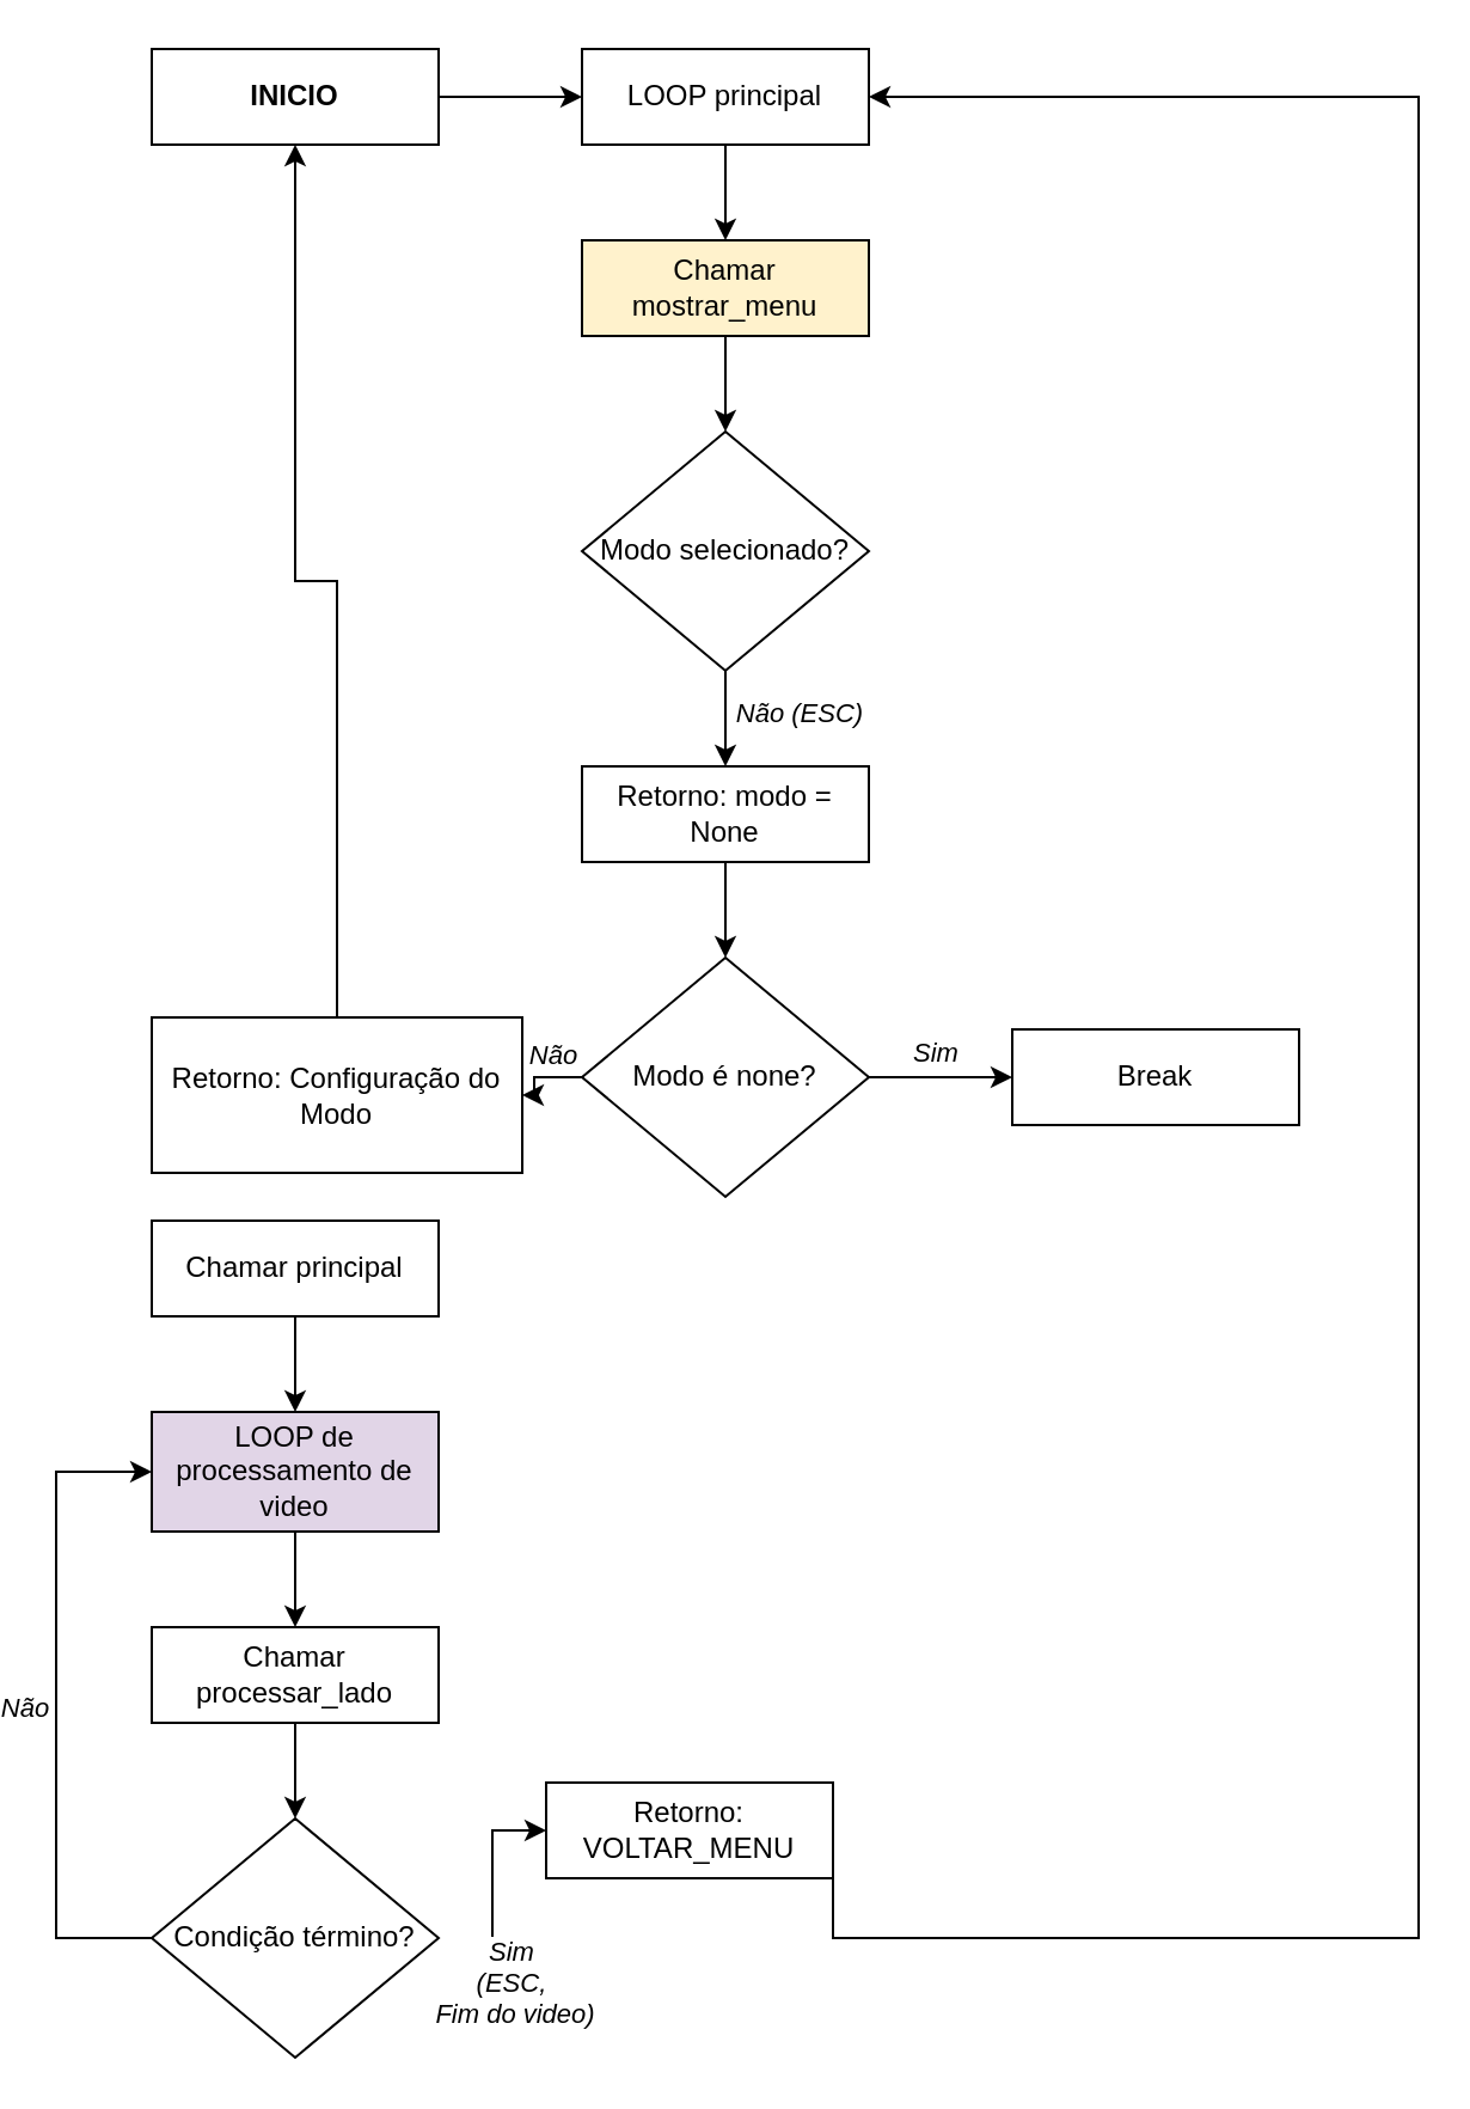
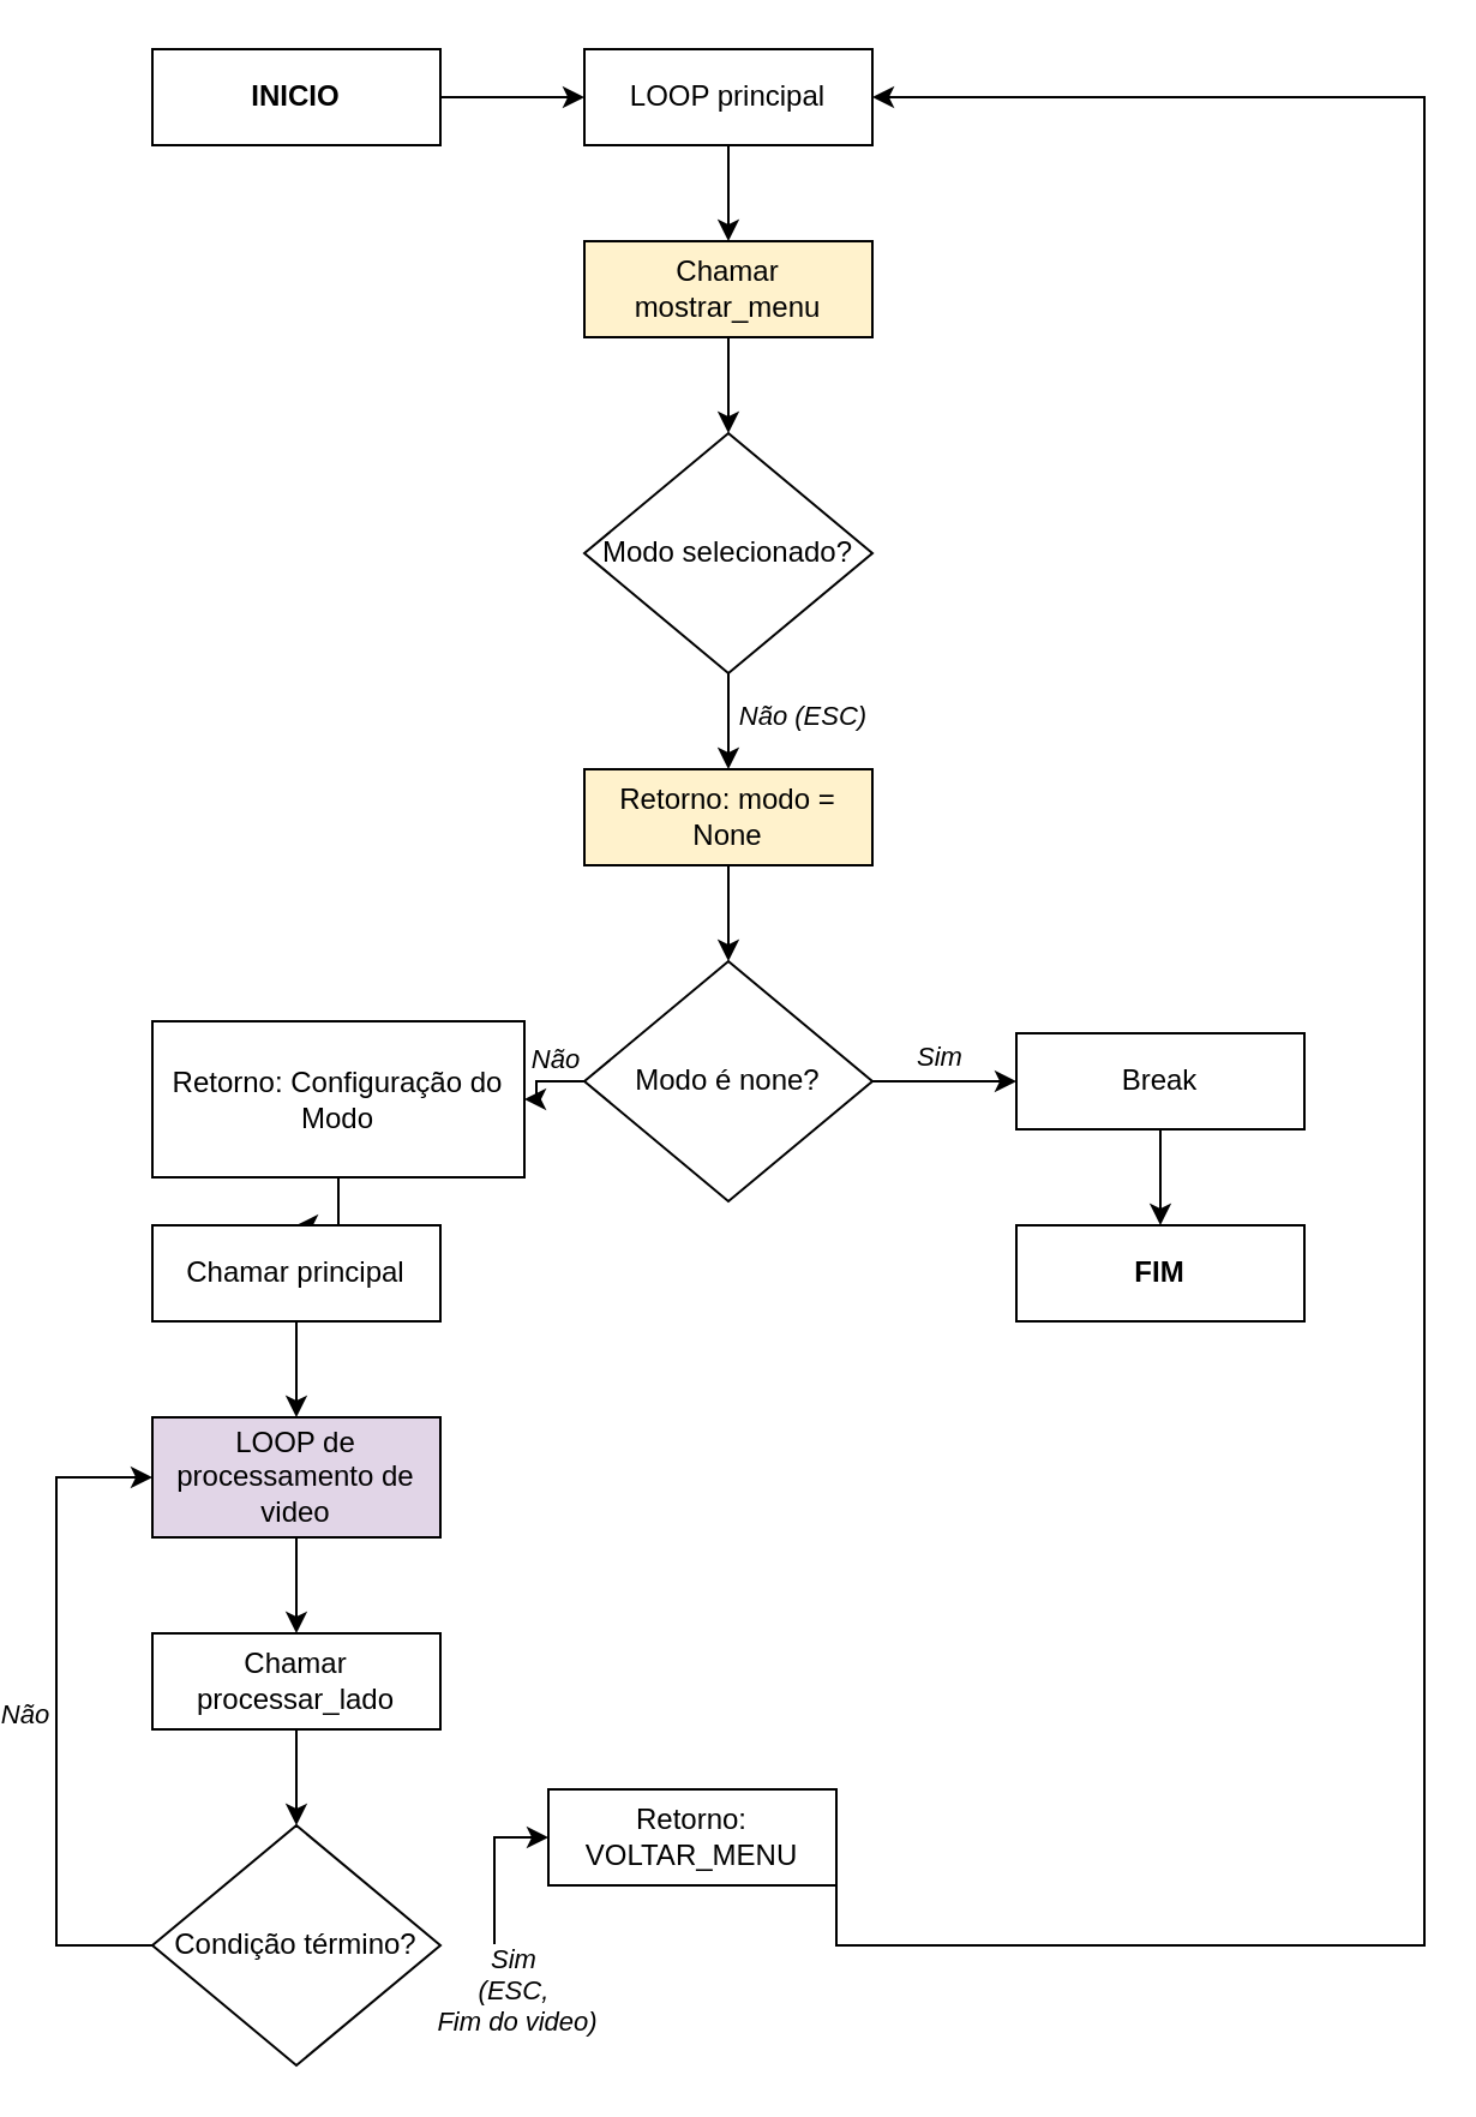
  <mxCell id="0" />
  <mxCell id="1" parent="0" />
  <mxCell id="2" value="" style="edgeStyle=orthogonalEdgeStyle;rounded=0;orthogonalLoop=1;jettySize=auto;html=1;" edge="1" parent="1" source="3" target="5"><mxGeometry relative="1" as="geometry" /></mxCell>
  <mxCell id="3" value="&lt;b&gt;INICIO&lt;/b&gt;" style="rounded=0;whiteSpace=wrap;html=1;labelBackgroundColor=none;" vertex="1" parent="1"><mxGeometry x="60" y="20" width="120" height="40" as="geometry" /></mxCell>
  <mxCell id="4" value="" style="edgeStyle=orthogonalEdgeStyle;rounded=0;orthogonalLoop=1;jettySize=auto;html=1;" edge="1" parent="1" source="5" target="7"><mxGeometry relative="1" as="geometry" /></mxCell>
  <mxCell id="5" value="LOOP principal" style="rounded=0;whiteSpace=wrap;html=1;labelBackgroundColor=none;" vertex="1" parent="1"><mxGeometry x="240" y="20" width="120" height="40" as="geometry" /></mxCell>
  <mxCell id="6" value="" style="edgeStyle=orthogonalEdgeStyle;rounded=0;orthogonalLoop=1;jettySize=auto;html=1;" edge="1" parent="1" source="7" target="10"><mxGeometry relative="1" as="geometry" /></mxCell>
  <mxCell id="7" value="Chamar mostrar_menu" style="rounded=0;whiteSpace=wrap;html=1;labelBackgroundColor=none;fillColor=#fff2cc;" vertex="1" parent="1"><mxGeometry x="240" y="100" width="120" height="40" as="geometry" /></mxCell>
  <mxCell id="8" value="" style="edgeStyle=orthogonalEdgeStyle;rounded=0;orthogonalLoop=1;jettySize=auto;html=1;" edge="1" parent="1" source="10" target="12"><mxGeometry relative="1" as="geometry" /></mxCell>
  <mxCell id="9" value="Não (ESC)" style="edgeLabel;html=1;align=center;verticalAlign=middle;resizable=0;points=[];fontStyle=2" vertex="1" connectable="0" parent="8"><mxGeometry x="-0.15" y="2" relative="1" as="geometry"><mxPoint x="28" as="offset" /></mxGeometry></mxCell>
  <mxCell id="10" value="Modo selecionado?" style="rhombus;whiteSpace=wrap;html=1;rounded=0;labelBackgroundColor=none;" vertex="1" parent="1"><mxGeometry x="240" y="180" width="120" height="100" as="geometry" /></mxCell>
  <mxCell id="11" value="" style="edgeStyle=orthogonalEdgeStyle;rounded=0;orthogonalLoop=1;jettySize=auto;html=1;" edge="1" parent="1" source="12" target="16"><mxGeometry relative="1" as="geometry" /></mxCell>
- <mxCell id="12" value="Retorno: modo = None" style="whiteSpace=wrap;html=1;rounded=0;labelBackgroundColor=none;" vertex="1" parent="1"><mxGeometry x="240" y="320" width="120" height="40" as="geometry" /></mxCell>
+ <mxCell id="12" value="Retorno: modo = None" style="whiteSpace=wrap;html=1;rounded=0;labelBackgroundColor=none;fillColor=#fff2cc;" vertex="1" parent="1"><mxGeometry x="240" y="320" width="120" height="40" as="geometry" /></mxCell>
  <mxCell id="13" value="" style="edgeStyle=orthogonalEdgeStyle;rounded=0;orthogonalLoop=1;jettySize=auto;html=1;" edge="1" parent="1" source="16" target="18"><mxGeometry relative="1" as="geometry" /></mxCell>
  <mxCell id="14" value="Não" style="edgeLabel;html=1;align=center;verticalAlign=middle;resizable=0;points=[];fontStyle=2" vertex="1" connectable="0" parent="13"><mxGeometry x="-0.2" relative="1" as="geometry"><mxPoint y="-10" as="offset" /></mxGeometry></mxCell>
  <mxCell id="15" value="" style="edgeStyle=orthogonalEdgeStyle;rounded=0;orthogonalLoop=1;jettySize=auto;html=1;" edge="1" parent="1" source="16" target="20"><mxGeometry relative="1" as="geometry" /></mxCell>
  <mxCell id="16" value="Modo é none?" style="rhombus;whiteSpace=wrap;html=1;rounded=0;labelBackgroundColor=none;" vertex="1" parent="1"><mxGeometry x="240" y="400" width="120" height="100" as="geometry" /></mxCell>
- <mxCell id="17" value="" style="edgeStyle=orthogonalEdgeStyle;rounded=0;orthogonalLoop=1;jettySize=auto;html=1;" edge="1" parent="1" source="18" target="3"><mxGeometry relative="1" as="geometry" /></mxCell>
+ <mxCell id="17" value="" style="edgeStyle=orthogonalEdgeStyle;rounded=0;orthogonalLoop=1;jettySize=auto;html=1;" edge="1" parent="1" source="18" target="24"><mxGeometry relative="1" as="geometry" /></mxCell>
  <mxCell id="18" value="Retorno: Configuração do Modo" style="whiteSpace=wrap;html=1;rounded=0;labelBackgroundColor=none;" vertex="1" parent="1"><mxGeometry x="60" y="425" width="155" height="65" as="geometry" /></mxCell>
+ <mxCell id="19" value="" style="edgeStyle=orthogonalEdgeStyle;rounded=0;orthogonalLoop=1;jettySize=auto;html=1;" edge="1" parent="1" source="20" target="22"><mxGeometry relative="1" as="geometry" /></mxCell>
  <mxCell id="20" value="Break" style="whiteSpace=wrap;html=1;rounded=0;labelBackgroundColor=none;" vertex="1" parent="1"><mxGeometry x="420" y="430" width="120" height="40" as="geometry" /></mxCell>
  <mxCell id="21" value="Sim" style="edgeLabel;html=1;align=center;verticalAlign=middle;resizable=0;points=[];fontStyle=2" vertex="1" connectable="0" parent="1"><mxGeometry x="270" y="470" as="geometry"><mxPoint x="117" y="-31" as="offset" /></mxGeometry></mxCell>
+ <mxCell id="22" value="&lt;b&gt;FIM&lt;/b&gt;" style="whiteSpace=wrap;html=1;rounded=0;labelBackgroundColor=none;" vertex="1" parent="1"><mxGeometry x="420" y="510" width="120" height="40" as="geometry" /></mxCell>
  <mxCell id="23" value="" style="edgeStyle=orthogonalEdgeStyle;rounded=0;orthogonalLoop=1;jettySize=auto;html=1;" edge="1" parent="1" source="24" target="26"><mxGeometry relative="1" as="geometry" /></mxCell>
  <mxCell id="24" value="Chamar principal" style="whiteSpace=wrap;html=1;rounded=0;labelBackgroundColor=none;" vertex="1" parent="1"><mxGeometry x="60" y="510" width="120" height="40" as="geometry" /></mxCell>
  <mxCell id="25" value="" style="edgeStyle=orthogonalEdgeStyle;rounded=0;orthogonalLoop=1;jettySize=auto;html=1;" edge="1" parent="1" source="26" target="28"><mxGeometry relative="1" as="geometry" /></mxCell>
  <mxCell id="26" value="LOOP de processamento de video" style="whiteSpace=wrap;html=1;rounded=0;labelBackgroundColor=none;fillColor=#e1d5e7;" vertex="1" parent="1"><mxGeometry x="60" y="590" width="120" height="50" as="geometry" /></mxCell>
  <mxCell id="27" value="" style="edgeStyle=orthogonalEdgeStyle;rounded=0;orthogonalLoop=1;jettySize=auto;html=1;" edge="1" parent="1" source="28" target="33"><mxGeometry relative="1" as="geometry" /></mxCell>
  <mxCell id="28" value="Chamar processar_lado" style="whiteSpace=wrap;html=1;rounded=0;labelBackgroundColor=none;" vertex="1" parent="1"><mxGeometry x="60" y="680" width="120" height="40" as="geometry" /></mxCell>
  <mxCell id="29" value="" style="edgeStyle=orthogonalEdgeStyle;rounded=0;orthogonalLoop=1;jettySize=auto;html=1;" edge="1" parent="1" source="33" target="35"><mxGeometry relative="1" as="geometry" /></mxCell>
  <mxCell id="30" value="Sim&amp;nbsp;&lt;div&gt;(ESC,&amp;nbsp;&lt;/div&gt;&lt;div&gt;Fim do video)&lt;/div&gt;" style="edgeLabel;html=1;align=center;verticalAlign=middle;resizable=0;points=[];fontStyle=2" vertex="1" connectable="0" parent="29"><mxGeometry x="-0.4" y="-1" relative="1" as="geometry"><mxPoint x="8" y="23" as="offset" /></mxGeometry></mxCell>
  <mxCell id="31" style="edgeStyle=orthogonalEdgeStyle;rounded=0;orthogonalLoop=1;jettySize=auto;html=1;exitX=0;exitY=0.5;exitDx=0;exitDy=0;entryX=0;entryY=0.5;entryDx=0;entryDy=0;" edge="1" parent="1" source="33" target="26"><mxGeometry relative="1" as="geometry"><Array as="points"><mxPoint x="20" y="810" /><mxPoint x="20" y="615" /></Array></mxGeometry></mxCell>
  <mxCell id="32" value="Não" style="edgeLabel;html=1;align=center;verticalAlign=middle;resizable=0;points=[];fontStyle=2" vertex="1" connectable="0" parent="31"><mxGeometry x="-0.001" relative="1" as="geometry"><mxPoint x="-14" as="offset" /></mxGeometry></mxCell>
  <mxCell id="33" value="Condição término?" style="rhombus;whiteSpace=wrap;html=1;rounded=0;labelBackgroundColor=none;" vertex="1" parent="1"><mxGeometry x="60" y="760" width="120" height="100" as="geometry" /></mxCell>
  <mxCell id="34" value="" style="edgeStyle=orthogonalEdgeStyle;rounded=0;orthogonalLoop=1;jettySize=auto;html=1;entryX=1;entryY=0.5;entryDx=0;entryDy=0;exitX=1;exitY=0.5;exitDx=0;exitDy=0;" edge="1" parent="1" source="35" target="5"><mxGeometry relative="1" as="geometry"><mxPoint x="450" y="750" as="sourcePoint" /><mxPoint x="-30" y="790" as="targetPoint" /><Array as="points"><mxPoint x="590" y="810" /><mxPoint x="590" y="40" /></Array></mxGeometry></mxCell>
  <mxCell id="35" value="Retorno: VOLTAR_MENU" style="whiteSpace=wrap;html=1;rounded=0;labelBackgroundColor=none;" vertex="1" parent="1"><mxGeometry x="225" y="745" width="120" height="40" as="geometry" /></mxCell>
